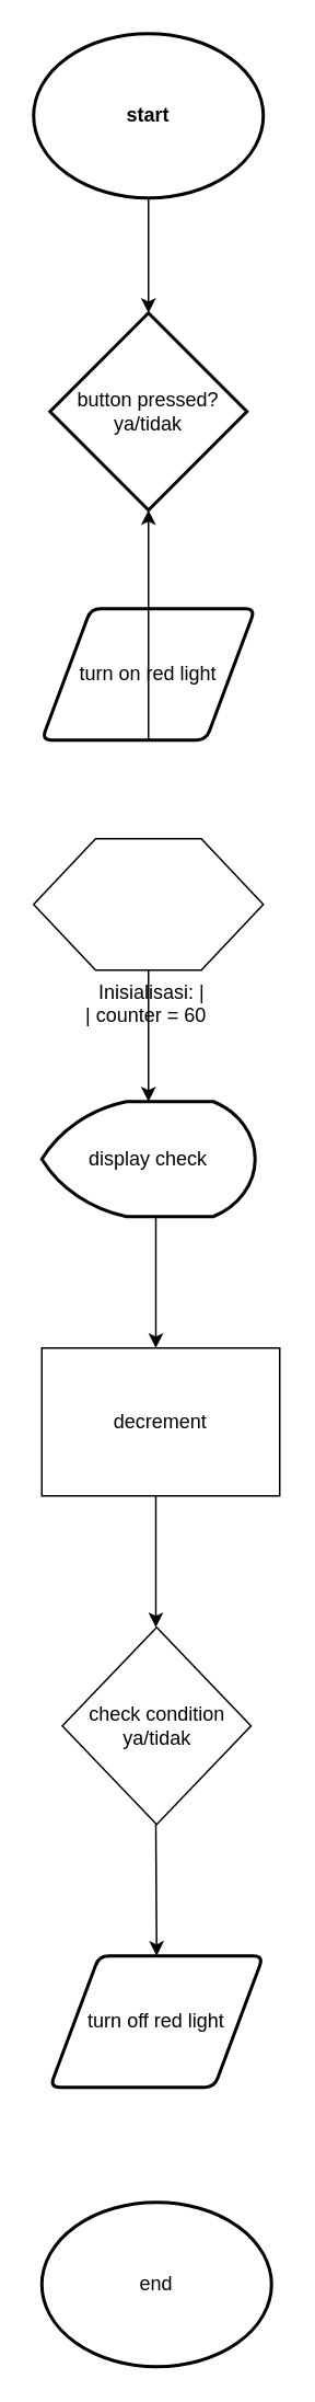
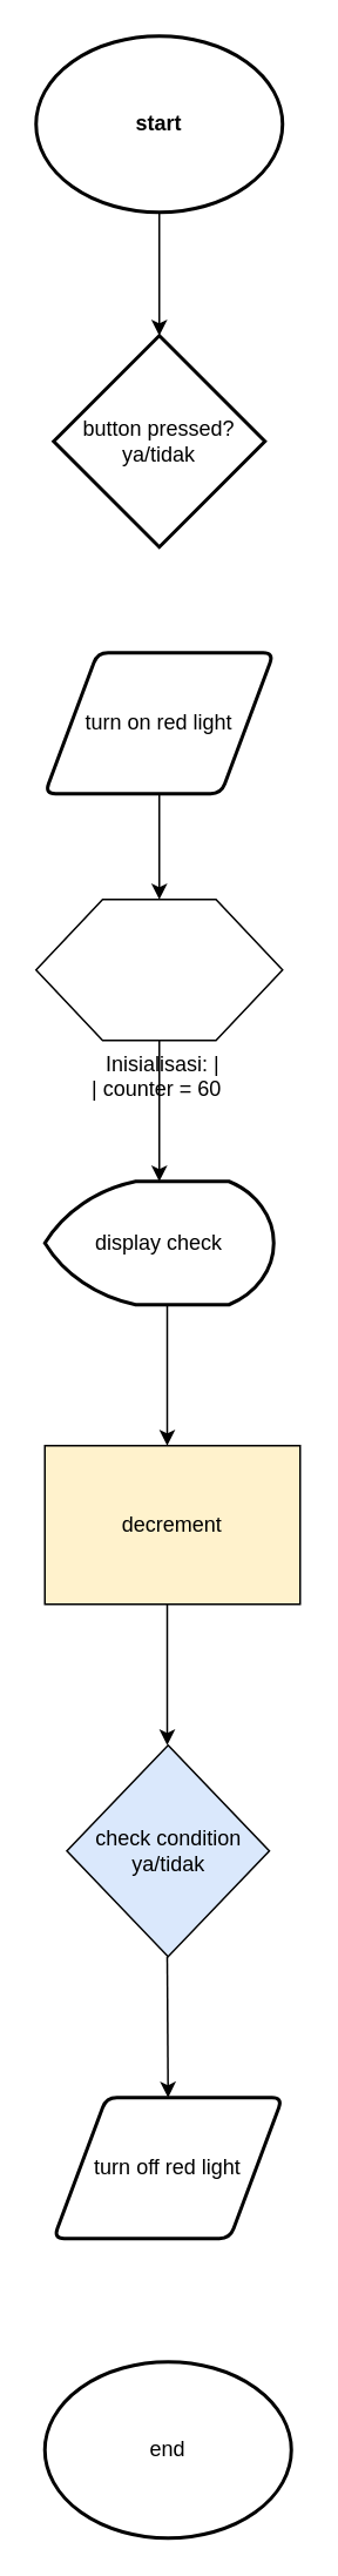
  <mxCell id="0" />
  <mxCell id="1" parent="0" />
  <mxCell id="2" value="" style="endArrow=classic;html=1;rounded=0;exitX=0.5;exitY=1;exitDx=0;exitDy=0;" edge="1" parent="1"><mxGeometry width="50" height="50" relative="1" as="geometry"><mxPoint x="90" y="120" as="sourcePoint" /><mxPoint x="90" y="190" as="targetPoint" /></mxGeometry></mxCell>
  <mxCell id="3" value="&amp;nbsp;Inisialisasi:    |&lt;br&gt;|   counter = 60&amp;nbsp;" style="verticalLabelPosition=bottom;verticalAlign=top;html=1;shape=hexagon;perimeter=hexagonPerimeter2;arcSize=6;size=0.27;" vertex="1" parent="1"><mxGeometry x="20" y="510" width="140" height="80" as="geometry" /></mxCell>
  <mxCell id="4" value="" style="endArrow=classic;html=1;rounded=0;" edge="1" parent="1"><mxGeometry width="50" height="50" relative="1" as="geometry"><mxPoint x="94.5" y="740" as="sourcePoint" /><mxPoint x="94.5" y="820" as="targetPoint" /><Array as="points" /></mxGeometry></mxCell>
  <mxCell id="5" value="start" style="strokeWidth=2;html=1;shape=mxgraph.flowchart.start_2;whiteSpace=wrap;fontStyle=1" vertex="1" parent="1"><mxGeometry x="20" y="20" width="140" height="100" as="geometry" /></mxCell>
  <mxCell id="6" value="display check" style="strokeWidth=2;html=1;shape=mxgraph.flowchart.display;whiteSpace=wrap;" vertex="1" parent="1"><mxGeometry x="25" y="670" width="130" height="70" as="geometry" /></mxCell>
- <mxCell id="7" value="check condition ya/tidak" style="rhombus;whiteSpace=wrap;html=1;" vertex="1" parent="1"><mxGeometry x="37.5" y="990" width="115" height="120" as="geometry" /></mxCell>
+ <mxCell id="7" value="check condition ya/tidak" style="rhombus;whiteSpace=wrap;html=1;fillColor=#dae8fc;" vertex="1" parent="1"><mxGeometry x="37.5" y="990" width="115" height="120" as="geometry" /></mxCell>
  <mxCell id="8" value="" style="endArrow=classic;html=1;rounded=0;" edge="1" parent="1"><mxGeometry width="50" height="50" relative="1" as="geometry"><mxPoint x="94.5" y="910" as="sourcePoint" /><mxPoint x="94.5" y="990" as="targetPoint" /></mxGeometry></mxCell>
  <mxCell id="9" value="end" style="strokeWidth=2;html=1;shape=mxgraph.flowchart.start_2;whiteSpace=wrap;" vertex="1" parent="1"><mxGeometry x="25" y="1340" width="140" height="100" as="geometry" /></mxCell>
  <mxCell id="10" value="" style="endArrow=classic;html=1;rounded=0;" edge="1" parent="1"><mxGeometry width="50" height="50" relative="1" as="geometry"><mxPoint x="94.5" y="1110" as="sourcePoint" /><mxPoint x="94.5" y="1190" as="targetPoint" /><Array as="points"><mxPoint x="95" y="1190" /></Array></mxGeometry></mxCell>
  <mxCell id="11" value="button pressed? ya/tidak" style="strokeWidth=2;html=1;shape=mxgraph.flowchart.decision;whiteSpace=wrap;" vertex="1" parent="1"><mxGeometry x="30" y="190" width="120" height="120" as="geometry" /></mxCell>
  <mxCell id="12" value="turn on red light" style="shape=parallelogram;html=1;strokeWidth=2;perimeter=parallelogramPerimeter;whiteSpace=wrap;rounded=1;arcSize=12;size=0.23;" vertex="1" parent="1"><mxGeometry x="25" y="370" width="130" height="80" as="geometry" /></mxCell>
- <mxCell id="13" value="" style="endArrow=classic;html=1;rounded=0;exitX=0.5;exitY=1;exitDx=0;exitDy=0;" edge="1" parent="1" source="12" target="11"><mxGeometry width="50" height="50" relative="1" as="geometry"><mxPoint x="70" y="510" as="sourcePoint" /><mxPoint x="120" y="460" as="targetPoint" /></mxGeometry></mxCell>
+ <mxCell id="13" value="" style="endArrow=classic;html=1;rounded=0;exitX=0.5;exitY=1;exitDx=0;exitDy=0;entryX=0.5;entryY=0;entryDx=0;entryDy=0;" edge="1" parent="1" source="12" target="3"><mxGeometry width="50" height="50" relative="1" as="geometry"><mxPoint x="70" y="510" as="sourcePoint" /><mxPoint x="120" y="460" as="targetPoint" /></mxGeometry></mxCell>
  <mxCell id="14" value="" style="endArrow=classic;html=1;rounded=0;exitX=0.5;exitY=1;exitDx=0;exitDy=0;" edge="1" parent="1" source="3"><mxGeometry width="50" height="50" relative="1" as="geometry"><mxPoint x="70" y="690" as="sourcePoint" /><mxPoint x="90" y="670" as="targetPoint" /></mxGeometry></mxCell>
- <mxCell id="15" value="decrement" style="rounded=0;whiteSpace=wrap;html=1;" vertex="1" parent="1"><mxGeometry x="25" y="820" width="145" height="90" as="geometry" /></mxCell>
+ <mxCell id="15" value="decrement" style="rounded=0;whiteSpace=wrap;html=1;fillColor=#fff2cc;" vertex="1" parent="1"><mxGeometry x="25" y="820" width="145" height="90" as="geometry" /></mxCell>
  <mxCell id="16" value="turn off red light" style="shape=parallelogram;html=1;strokeWidth=2;perimeter=parallelogramPerimeter;whiteSpace=wrap;rounded=1;arcSize=12;size=0.23;" vertex="1" parent="1"><mxGeometry x="30" y="1190" width="130" height="80" as="geometry" /></mxCell>
